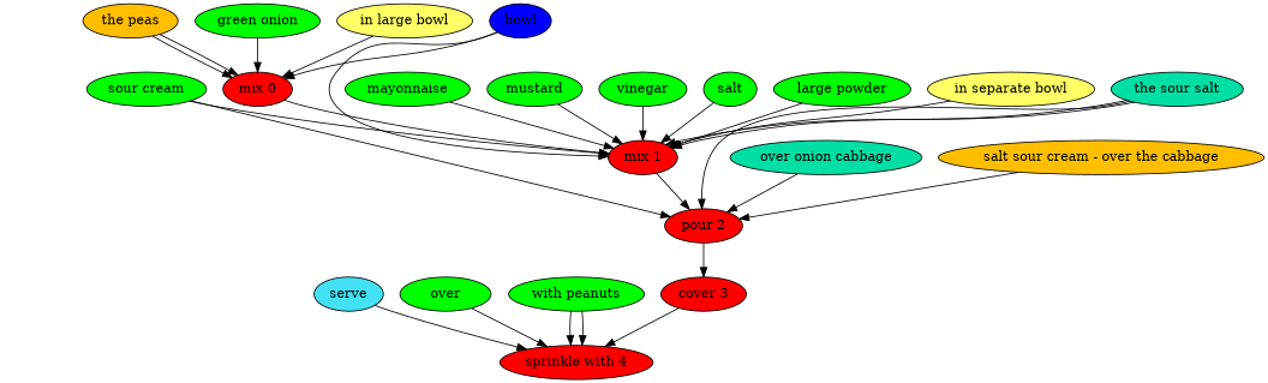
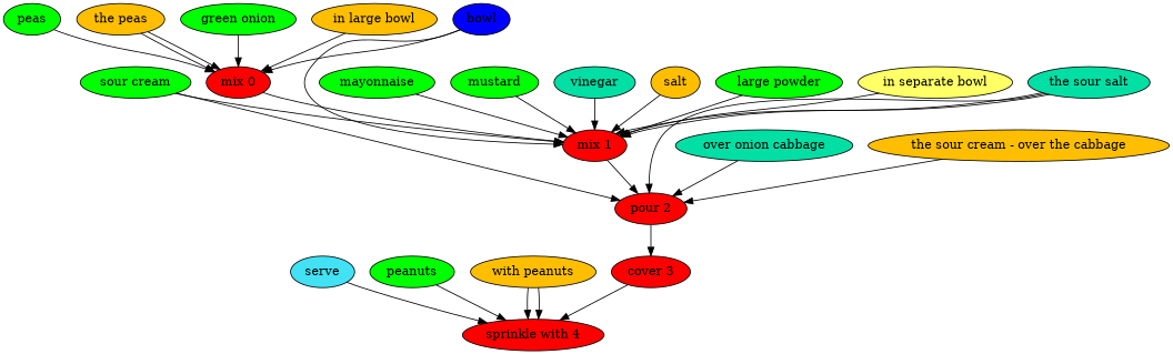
  digraph {
    node [fillcolor=green style=filled]
    "mix 0" [fillcolor=red]
    "mix 1" [fillcolor=red]
    "pour 2" [fillcolor=red]
+   peas
    "the peas" [fillcolor="#FFBF00"]
    "cover 3" [fillcolor=red]
    "green onion"
    bowl [fillcolor="#0000ff"]
-   "in large bowl" [fillcolor="#ffff66"]
+   "in large bowl" [fillcolor="#FFBF00"]
    "sour cream"
    n11 [fillcolor="#01DFA5" label="the sour salt"]
    mayonnaise
    mustard
-   vinegar
-   salt
+   vinegar [fillcolor="#01DFA5"]
+   salt [fillcolor="#FFBF00"]
    n16 [label="large powder"]
    "in separate bowl" [fillcolor="#ffff66"]
    "sprinkle with 4" [fillcolor=red]
    n19 [fillcolor="#01DFA5" label="over onion cabbage"]
-   "the sour cream - over the cabbage" [fillcolor="#FFBF00" label="salt sour cream - over the cabbage"]
+   "the sour cream - over the cabbage" [fillcolor="#FFBF00"]
    serve [fillcolor="#42e2f4"]
-   peanuts [label=over]
-   "with peanuts"
+   peanuts
+   "with peanuts" [fillcolor="#FFBF00"]
    "mix 0" -> "mix 1"
    "mix 1" -> "pour 2"
    "pour 2" -> "cover 3"
+   peas -> "mix 0"
    "the peas" -> "mix 0"
    "the peas" -> "mix 0"
    "cover 3" -> "sprinkle with 4"
    "green onion" -> "mix 0"
    bowl -> "mix 0"
    bowl -> "mix 1"
    "in large bowl" -> "mix 0"
    "sour cream" -> "mix 1"
    "sour cream" -> "pour 2"
    n11 -> "mix 1"
    n11 -> "mix 1"
    n11 -> "pour 2"
    mayonnaise -> "mix 1"
    mustard -> "mix 1"
    vinegar -> "mix 1"
    salt -> "mix 1"
    n16 -> "mix 1"
    "in separate bowl" -> "mix 1"
    n19 -> "pour 2"
    "the sour cream - over the cabbage" -> "pour 2"
    serve -> "sprinkle with 4"
    peanuts -> "sprinkle with 4"
    "with peanuts" -> "sprinkle with 4"
    "with peanuts" -> "sprinkle with 4"
  }
